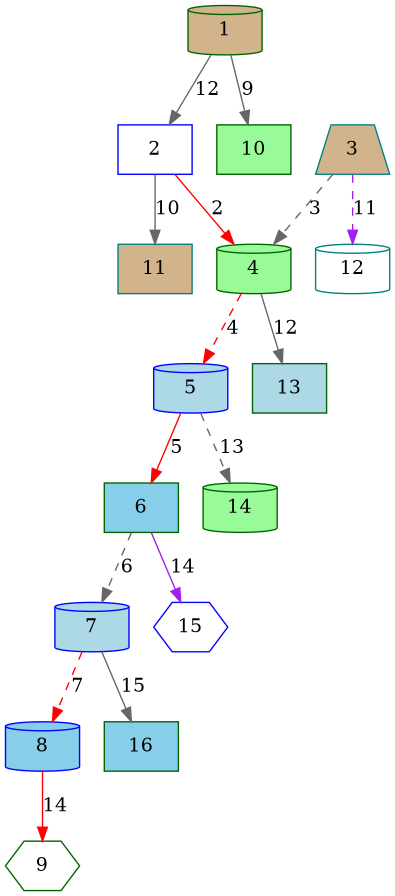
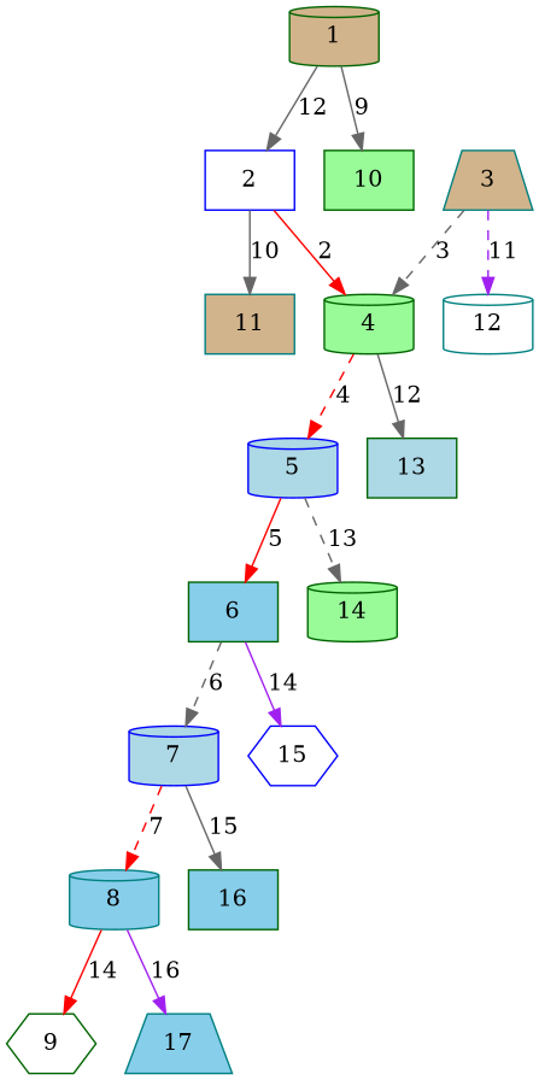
  digraph {
    node [color=darkgreen fillcolor=white shape=cylinder style=filled]
    edge [color=gray40 style=solid]
    n1 [fillcolor=tan label=1]
    n2 [color=blue label=2 shape=box]
    10 [fillcolor=palegreen shape=box]
    11 [color=teal fillcolor=tan shape=box]
    n5 [fillcolor=palegreen label=4]
    n6 [color=teal fillcolor=tan label=3 shape=trapezium]
    12 [color=teal]
    n8 [color=blue fillcolor=lightblue label=5]
    13 [fillcolor=lightblue shape=box]
    n10 [fillcolor=skyblue label=6 shape=box]
    14 [fillcolor=palegreen]
    n12 [color=blue fillcolor=lightblue label=7]
    15 [color=blue shape=hexagon]
-   n14 [color=blue fillcolor=skyblue label=8]
+   n14 [color=teal fillcolor=skyblue label=8]
    16 [fillcolor=skyblue shape=box]
    9 [shape=hexagon]
+   17 [color=teal fillcolor=skyblue shape=trapezium]
    n1 -> n2 [label=12]
    n1 -> 10 [label=9]
    n2 -> 11 [label=10]
    n2 -> n5 [color=red label=2]
    n5 -> n8 [color=red label=4 style=dashed]
    n5 -> 13 [label=12]
    n6 -> n5 [label=3 style=dashed]
    n6 -> 12 [color=purple label=11 style=dashed]
    n8 -> n10 [color=red label=5]
    n8 -> 14 [label=13 style=dashed]
    n10 -> n12 [label=6 style=dashed]
    n10 -> 15 [color=purple label=14]
    n12 -> n14 [color=red label=7 style=dashed]
    n12 -> 16 [label=15]
    n14 -> 9 [color=red label=14]
+   n14 -> 17 [color=purple label=16]
  }
